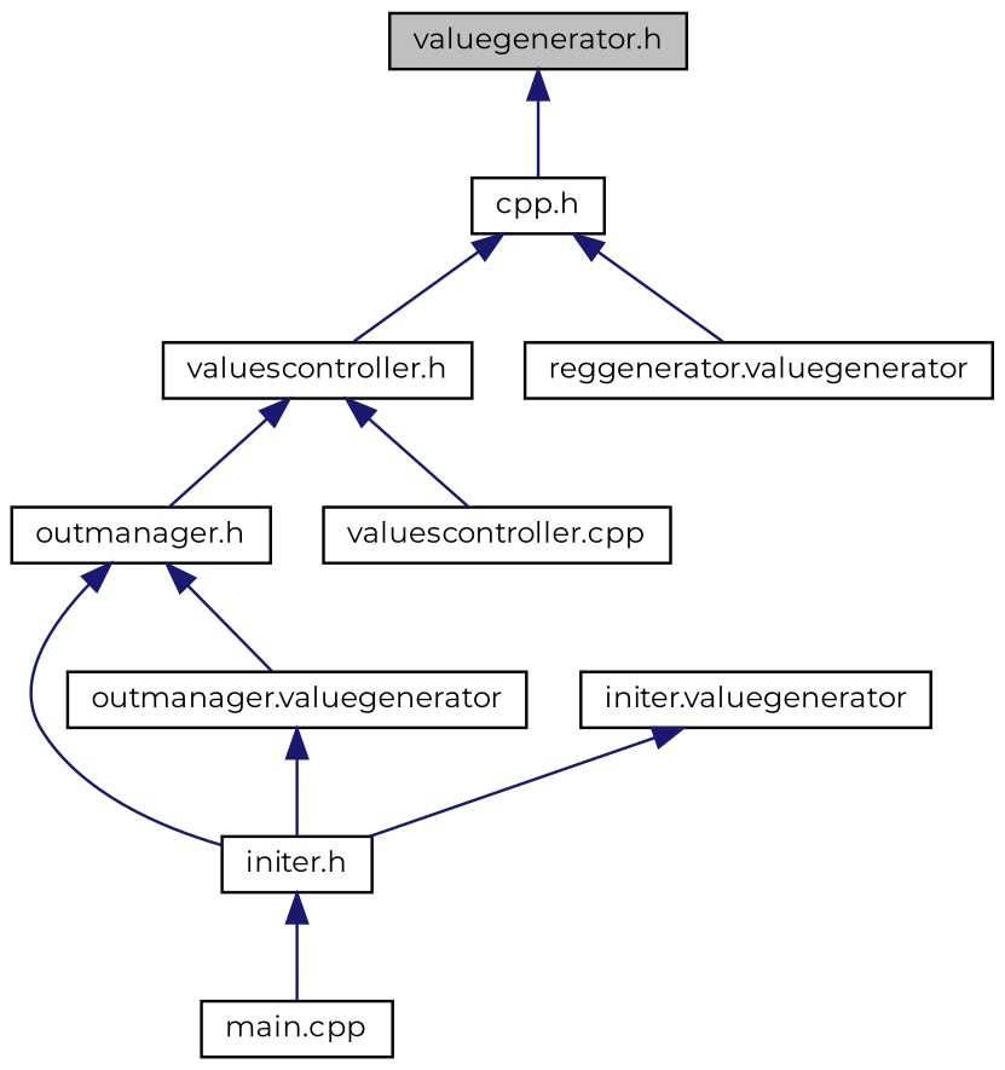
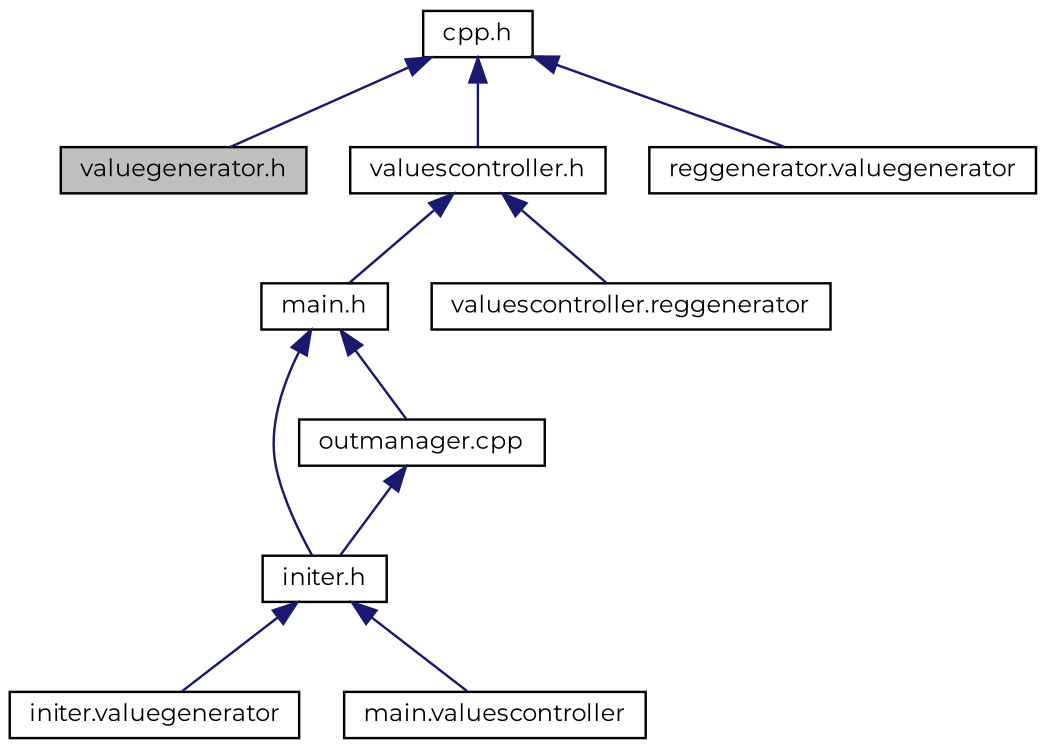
  digraph {
    fontname=Montserrat
    node [color=black fillcolor=white fontname=Montserrat fontsize=10 shape=record style=filled]
    edge [color=midnightblue dir=back fontname=Montserrat fontsize=10 labelfontname=Helvetica labelfontsize=10 style=solid]
    n1 [fillcolor=grey75 fontcolor=black height=0.2 label="valuegenerator.h" width=0.4]
    n2 [height=0.2 label="cpp.h" width=0.4]
    n3 [height=0.2 label="valuescontroller.h" width=0.4]
    n4 [height=0.2 label="reggenerator.valuegenerator" width=0.4]
-   n5 [height=0.2 label="outmanager.h" width=0.4]
-   n6 [height=0.2 label="valuescontroller.cpp" width=0.4]
+   n5 [height=0.2 label="main.h" width=0.4]
+   n6 [height=0.2 label="valuescontroller.reggenerator" width=0.4]
    n7 [height=0.2 label="initer.h" width=0.4]
    n8 [height=0.2 label="initer.valuegenerator" width=0.4]
-   n9 [height=0.2 label="main.cpp" width=0.4]
-   n10 [height=0.2 label="outmanager.valuegenerator" width=0.4]
-   n1 -> n2
+   n9 [height=0.2 label="main.valuescontroller" width=0.4]
+   n10 [height=0.2 label="outmanager.cpp" width=0.4]
+   n2 -> n1
    n2 -> n3
    n2 -> n4
    n3 -> n5
    n3 -> n6
    n5 -> n7
    n5 -> n10
-   n8 -> n7
+   n7 -> n8
    n7 -> n9
    n10 -> n7
  }
